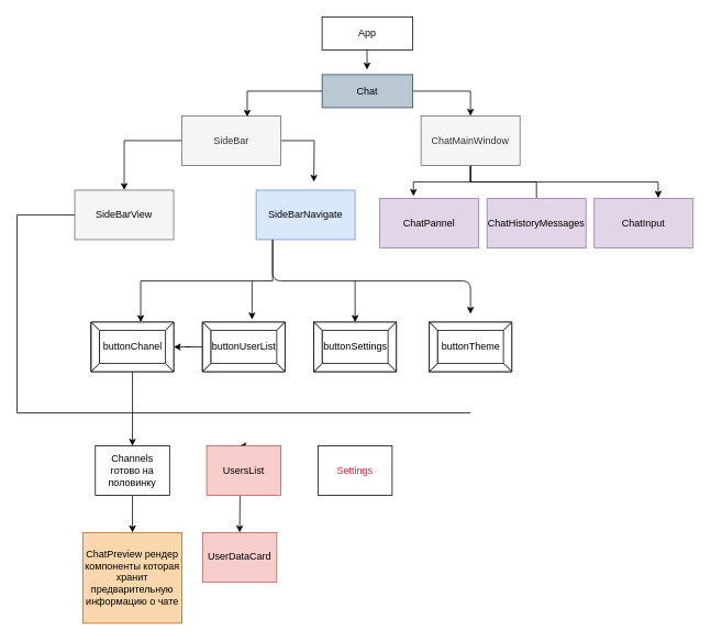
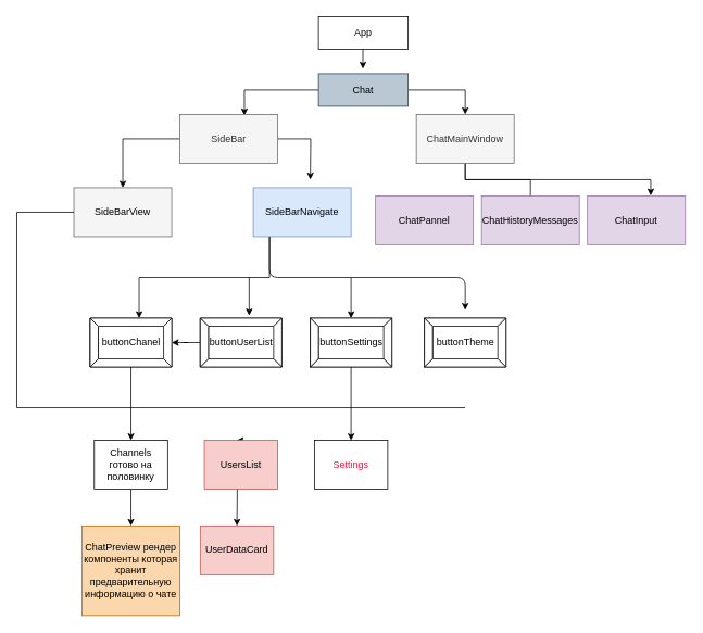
  <mxCell id="0" />
  <mxCell id="1" parent="0" />
  <mxCell id="2" value="App" style="rounded=0;whiteSpace=wrap;html=1;" parent="1" vertex="1"><mxGeometry x="390" y="20" width="110" height="40" as="geometry" /></mxCell>
  <mxCell id="3" style="edgeStyle=orthogonalEdgeStyle;rounded=0;orthogonalLoop=1;jettySize=auto;html=1;exitX=0;exitY=0.5;exitDx=0;exitDy=0;entryX=0.66;entryY=0.02;entryDx=0;entryDy=0;entryPerimeter=0;" parent="1" source="5" target="9" edge="1"><mxGeometry relative="1" as="geometry" /></mxCell>
  <mxCell id="4" value="" style="edgeStyle=orthogonalEdgeStyle;rounded=0;orthogonalLoop=1;jettySize=auto;html=1;" parent="1" source="5" target="13" edge="1"><mxGeometry relative="1" as="geometry" /></mxCell>
  <mxCell id="5" value="Chat" style="rounded=0;whiteSpace=wrap;html=1;fillColor=#bac8d3;strokeColor=#23445d;" parent="1" vertex="1"><mxGeometry x="390" y="90" width="110" height="40" as="geometry" /></mxCell>
  <mxCell id="6" value="" style="endArrow=classic;html=1;" parent="1" edge="1"><mxGeometry width="50" height="50" relative="1" as="geometry"><mxPoint x="444.5" y="60" as="sourcePoint" /><mxPoint x="444.5" y="84" as="targetPoint" /><Array as="points" /></mxGeometry></mxCell>
  <mxCell id="7" value="" style="edgeStyle=orthogonalEdgeStyle;rounded=0;orthogonalLoop=1;jettySize=auto;html=1;" parent="1" source="9" edge="1"><mxGeometry relative="1" as="geometry"><mxPoint x="380" y="220" as="targetPoint" /></mxGeometry></mxCell>
  <mxCell id="8" value="" style="edgeStyle=orthogonalEdgeStyle;rounded=0;orthogonalLoop=1;jettySize=auto;html=1;" parent="1" source="9" target="37" edge="1"><mxGeometry relative="1" as="geometry" /></mxCell>
  <mxCell id="9" value="SideBar" style="rounded=0;whiteSpace=wrap;html=1;fillColor=#f5f5f5;strokeColor=#666666;fontColor=#333333;" parent="1" vertex="1"><mxGeometry x="220" y="140" width="120" height="60" as="geometry" /></mxCell>
  <mxCell id="10" style="edgeStyle=orthogonalEdgeStyle;rounded=0;orthogonalLoop=1;jettySize=auto;html=1;entryX=0.647;entryY=-0.007;entryDx=0;entryDy=0;entryPerimeter=0;" parent="1" source="13" target="15" edge="1"><mxGeometry relative="1" as="geometry"><Array as="points"><mxPoint x="570" y="220" /><mxPoint x="798" y="220" /></Array></mxGeometry></mxCell>
  <mxCell id="11" value="" style="edgeStyle=orthogonalEdgeStyle;rounded=0;orthogonalLoop=1;jettySize=auto;html=1;endArrow=none;" parent="1" source="13" target="16" edge="1"><mxGeometry relative="1" as="geometry" /></mxCell>
- <mxCell id="12" style="edgeStyle=orthogonalEdgeStyle;rounded=0;orthogonalLoop=1;jettySize=auto;html=1;entryX=0.34;entryY=-0.047;entryDx=0;entryDy=0;entryPerimeter=0;" parent="1" source="13" target="14" edge="1"><mxGeometry relative="1" as="geometry"><mxPoint x="500" y="230" as="targetPoint" /><Array as="points"><mxPoint x="570" y="220" /><mxPoint x="501" y="220" /></Array></mxGeometry></mxCell>
  <mxCell id="13" value="ChatMainWindow" style="rounded=0;whiteSpace=wrap;html=1;fillColor=#f5f5f5;strokeColor=#666666;fontColor=#333333;" parent="1" vertex="1"><mxGeometry x="510" y="140" width="120" height="60" as="geometry" /></mxCell>
  <mxCell id="14" value="ChatPannel" style="rounded=0;whiteSpace=wrap;html=1;fillColor=#e1d5e7;strokeColor=#9673a6;" parent="1" vertex="1"><mxGeometry x="460" y="240" width="120" height="60" as="geometry" /></mxCell>
  <mxCell id="15" value="ChatInput" style="rounded=0;whiteSpace=wrap;html=1;fillColor=#e1d5e7;strokeColor=#9673a6;" parent="1" vertex="1"><mxGeometry x="720" y="240" width="120" height="60" as="geometry" /></mxCell>
  <mxCell id="16" value="ChatHistoryMessages" style="rounded=0;whiteSpace=wrap;html=1;fillColor=#e1d5e7;strokeColor=#9673a6;" parent="1" vertex="1"><mxGeometry x="590" y="240" width="120" height="60" as="geometry" /></mxCell>
  <mxCell id="17" value="" style="edgeStyle=orthogonalEdgeStyle;rounded=0;orthogonalLoop=1;jettySize=auto;html=1;entryX=0.75;entryY=0;entryDx=0;entryDy=0;" parent="1" source="18" edge="1"><mxGeometry relative="1" as="geometry"><mxPoint x="170" y="390" as="targetPoint" /><Array as="points"><mxPoint x="330" y="340" /><mxPoint x="170" y="340" /></Array></mxGeometry></mxCell>
  <mxCell id="18" value="SideBarNavigate" style="rounded=0;whiteSpace=wrap;html=1;fillColor=#dae8fc;strokeColor=#6c8ebf;" parent="1" vertex="1"><mxGeometry x="310" y="230" width="120" height="60" as="geometry" /></mxCell>
  <mxCell id="19" value="UserDataCard" style="rounded=0;whiteSpace=wrap;html=1;fillColor=#f8cecc;strokeColor=#b85450;" parent="1" vertex="1"><mxGeometry x="245" y="645" width="90" height="60" as="geometry" /></mxCell>
  <mxCell id="20" value="" style="edgeStyle=orthogonalEdgeStyle;rounded=0;orthogonalLoop=1;jettySize=auto;html=1;" parent="1" target="19" edge="1"><mxGeometry relative="1" as="geometry"><mxPoint x="290" y="540" as="sourcePoint" /></mxGeometry></mxCell>
  <mxCell id="21" value="&lt;span&gt;buttonTheme&lt;/span&gt;" style="labelPosition=center;verticalLabelPosition=middle;align=center;html=1;shape=mxgraph.basic.button;dx=10;" parent="1" vertex="1"><mxGeometry x="520" y="390" width="100" height="60" as="geometry" /></mxCell>
  <mxCell id="22" value="СhatPreview рендер компоненты которая хранит предварительную информацию о чате" style="rounded=0;whiteSpace=wrap;html=1;fillColor=#fad7ac;strokeColor=#b46504;" parent="1" vertex="1"><mxGeometry x="100" y="645" width="120" height="110" as="geometry" /></mxCell>
  <mxCell id="23" value="" style="endArrow=classic;html=1;" parent="1" edge="1"><mxGeometry width="50" height="50" relative="1" as="geometry"><mxPoint x="330" y="290" as="sourcePoint" /><mxPoint x="570" y="380" as="targetPoint" /><Array as="points"><mxPoint x="330" y="340" /><mxPoint x="570" y="340" /></Array></mxGeometry></mxCell>
  <mxCell id="24" value="" style="endArrow=classic;html=1;entryX=0.625;entryY=-0.053;entryDx=0;entryDy=0;entryPerimeter=0;" parent="1" edge="1"><mxGeometry width="50" height="50" relative="1" as="geometry"><mxPoint x="305" y="340" as="sourcePoint" /><mxPoint x="305" y="386.82" as="targetPoint" /></mxGeometry></mxCell>
  <mxCell id="25" value="" style="endArrow=classic;html=1;entryX=0.5;entryY=0;entryDx=0;entryDy=0;" parent="1" edge="1"><mxGeometry width="50" height="50" relative="1" as="geometry"><mxPoint x="430" y="340" as="sourcePoint" /><mxPoint x="430" y="390" as="targetPoint" /><Array as="points"><mxPoint x="430" y="360" /></Array></mxGeometry></mxCell>
+ <mxCell id="26" value="" style="edgeStyle=orthogonalEdgeStyle;rounded=0;orthogonalLoop=1;jettySize=auto;html=1;" parent="1" source="27" target="36" edge="1"><mxGeometry relative="1" as="geometry" /></mxCell>
  <mxCell id="27" value="&lt;span&gt;buttonSettings&lt;/span&gt;" style="labelPosition=center;verticalLabelPosition=middle;align=center;html=1;shape=mxgraph.basic.button;dx=10;" parent="1" vertex="1"><mxGeometry x="380" y="390" width="100" height="60" as="geometry" /></mxCell>
  <mxCell id="28" value="" style="edgeStyle=orthogonalEdgeStyle;rounded=0;orthogonalLoop=1;jettySize=auto;html=1;" parent="1" source="29" target="35" edge="1"><mxGeometry relative="1" as="geometry" /></mxCell>
  <mxCell id="29" value="&lt;span&gt;buttonChanel&lt;/span&gt;" style="labelPosition=center;verticalLabelPosition=middle;align=center;html=1;shape=mxgraph.basic.button;dx=10;" parent="1" vertex="1"><mxGeometry x="110" y="390" width="100" height="60" as="geometry" /></mxCell>
  <mxCell id="30" value="" style="edgeStyle=orthogonalEdgeStyle;rounded=0;orthogonalLoop=1;jettySize=auto;html=1;" parent="1" source="31" target="29" edge="1"><mxGeometry relative="1" as="geometry" /></mxCell>
  <mxCell id="31" value="&lt;span&gt;buttonUserList&lt;/span&gt;" style="labelPosition=center;verticalLabelPosition=middle;align=center;html=1;shape=mxgraph.basic.button;dx=10;" parent="1" vertex="1"><mxGeometry x="245" y="390" width="100" height="60" as="geometry" /></mxCell>
  <mxCell id="32" style="edgeStyle=orthogonalEdgeStyle;rounded=0;orthogonalLoop=1;jettySize=auto;html=1;exitX=0.5;exitY=0;exitDx=0;exitDy=0;" parent="1" source="33" edge="1"><mxGeometry relative="1" as="geometry"><mxPoint x="289.667" y="539.833" as="targetPoint" /></mxGeometry></mxCell>
  <mxCell id="33" value="UsersList" style="rounded=0;whiteSpace=wrap;html=1;fillColor=#f8cecc;strokeColor=#b85450;" parent="1" vertex="1"><mxGeometry x="250" y="540" width="90" height="60" as="geometry" /></mxCell>
  <mxCell id="34" value="" style="edgeStyle=orthogonalEdgeStyle;rounded=0;orthogonalLoop=1;jettySize=auto;html=1;" parent="1" source="35" target="22" edge="1"><mxGeometry relative="1" as="geometry" /></mxCell>
  <mxCell id="35" value="Channels готово на половинку" style="rounded=0;whiteSpace=wrap;html=1;" parent="1" vertex="1"><mxGeometry x="115" y="540" width="90" height="60" as="geometry" /></mxCell>
  <mxCell id="36" value="&lt;span style=&quot;color: rgb(255 , 18 , 57)&quot;&gt;Settings&lt;/span&gt;" style="rounded=0;whiteSpace=wrap;html=1;" parent="1" vertex="1"><mxGeometry x="385" y="540" width="90" height="60" as="geometry" /></mxCell>
  <mxCell id="37" value="&lt;span style=&quot;color: rgb(0 , 0 , 0)&quot;&gt;SideBarView&lt;/span&gt;" style="rounded=0;whiteSpace=wrap;html=1;fillColor=#f5f5f5;strokeColor=#666666;fontColor=#333333;" parent="1" vertex="1"><mxGeometry x="90" y="230" width="120" height="60" as="geometry" /></mxCell>
  <mxCell id="38" value="" style="endArrow=none;html=1;" parent="1" edge="1"><mxGeometry width="50" height="50" relative="1" as="geometry"><mxPoint x="20" y="260" as="sourcePoint" /><mxPoint x="90" y="260" as="targetPoint" /></mxGeometry></mxCell>
  <mxCell id="39" value="" style="endArrow=none;html=1;" parent="1" edge="1"><mxGeometry width="50" height="50" relative="1" as="geometry"><mxPoint x="20" y="500" as="sourcePoint" /><mxPoint x="20" y="260" as="targetPoint" /></mxGeometry></mxCell>
  <mxCell id="40" value="" style="endArrow=none;html=1;" parent="1" edge="1"><mxGeometry width="50" height="50" relative="1" as="geometry"><mxPoint x="20" y="500" as="sourcePoint" /><mxPoint x="570" y="500" as="targetPoint" /></mxGeometry></mxCell>
